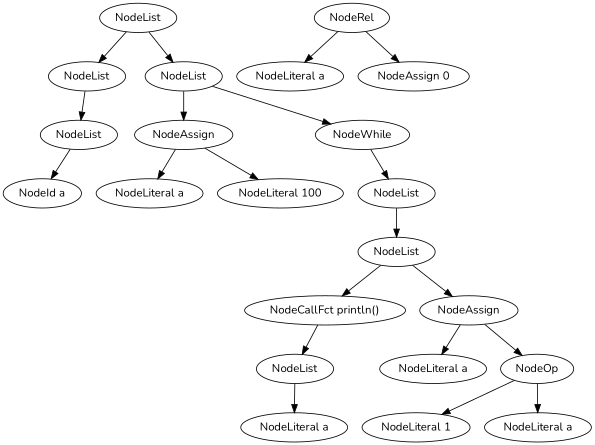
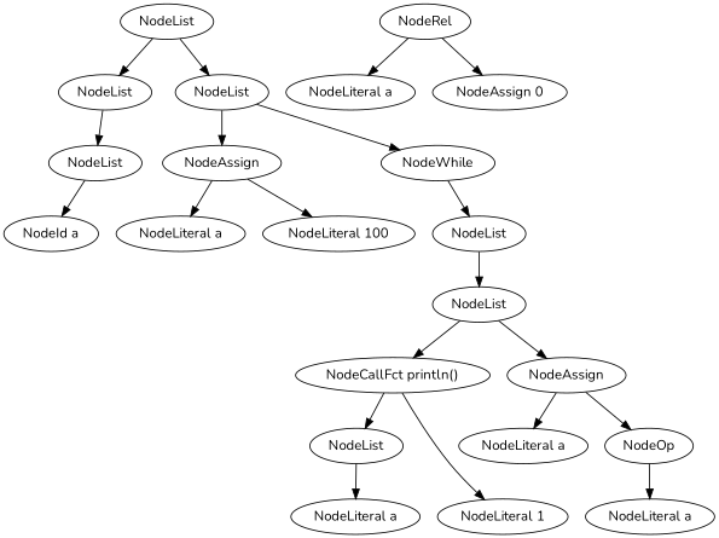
  digraph {
    fontname=Nunito
    node [fontname=Nunito shape=ellipse]
    edge [fontname=Nunito]
    n1 [label=NodeList]
    n2 [label=NodeList]
    n3 [label=NodeList]
    n4 [label=NodeList]
    n5 [label=NodeAssign]
    n6 [label=NodeWhile]
    n7 [label="NodeId a"]
    n8 [label="NodeLiteral a"]
    n9 [label="NodeLiteral 100"]
    n10 [label=NodeList]
    n11 [label=NodeRel]
    n12 [label="NodeLiteral a"]
    n13 [label="NodeAssign 0"]
    n14 [label=NodeList]
    n15 [label="NodeCallFct println()"]
    n16 [label=NodeAssign]
    n17 [label=NodeList]
    n18 [label="NodeLiteral a"]
    n19 [label=NodeOp]
    n20 [label="NodeLiteral a"]
    n21 [label="NodeLiteral a"]
    n22 [label="NodeLiteral 1"]
    n1 -> n2
    n1 -> n3
    n2 -> n4
    n3 -> n5
    n3 -> n6
    n4 -> n7
    n5 -> n8
    n5 -> n9
    n6 -> n10
    n10 -> n14
    n11 -> n12
    n11 -> n13
    n14 -> n15
    n14 -> n16
    n15 -> n17
    n16 -> n18
    n16 -> n19
    n17 -> n20
    n19 -> n21
-   n19 -> n22
+   n15 -> n22
  }
